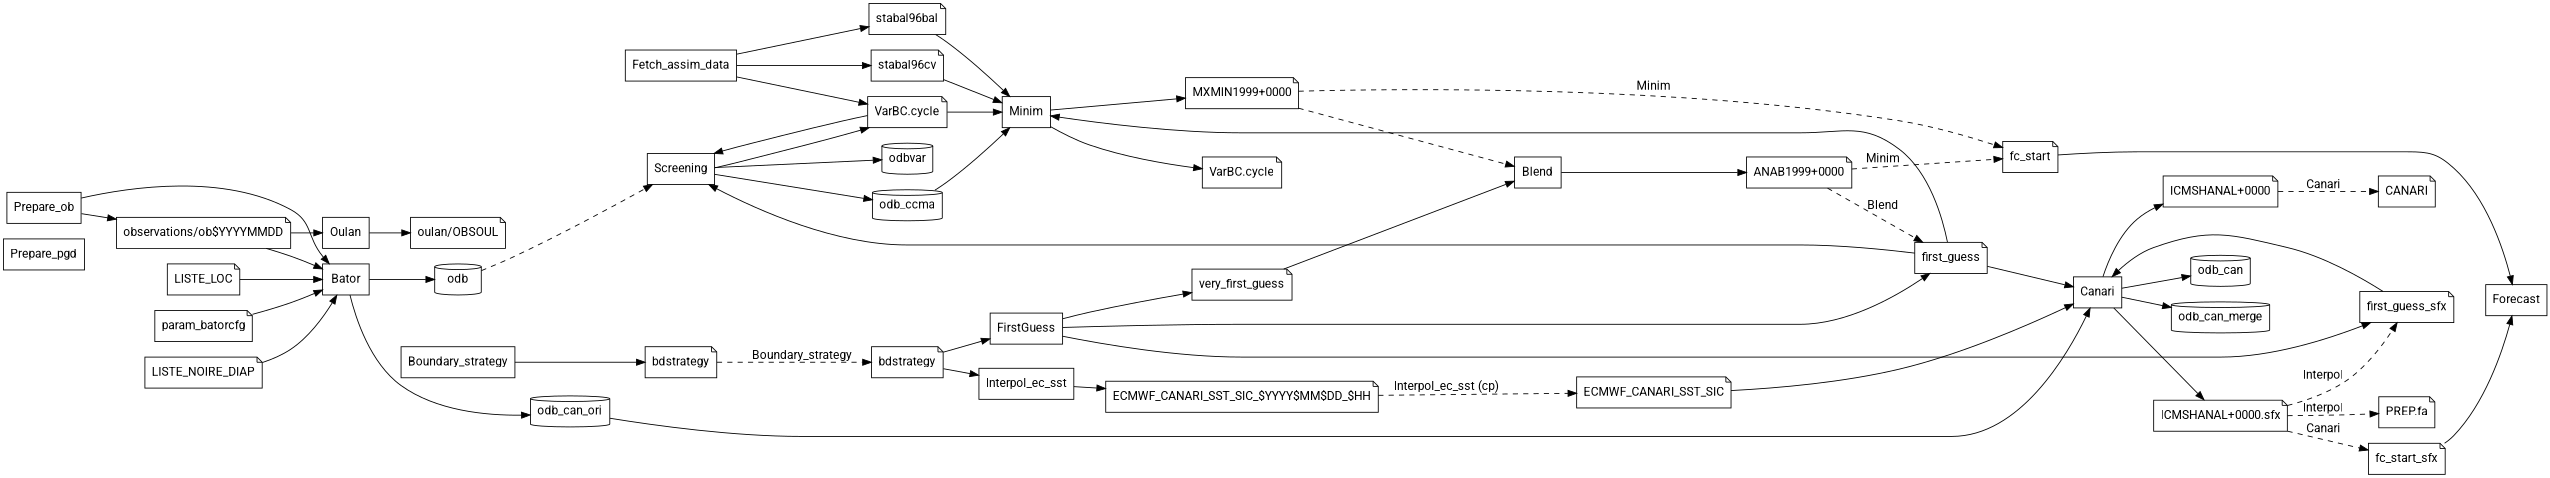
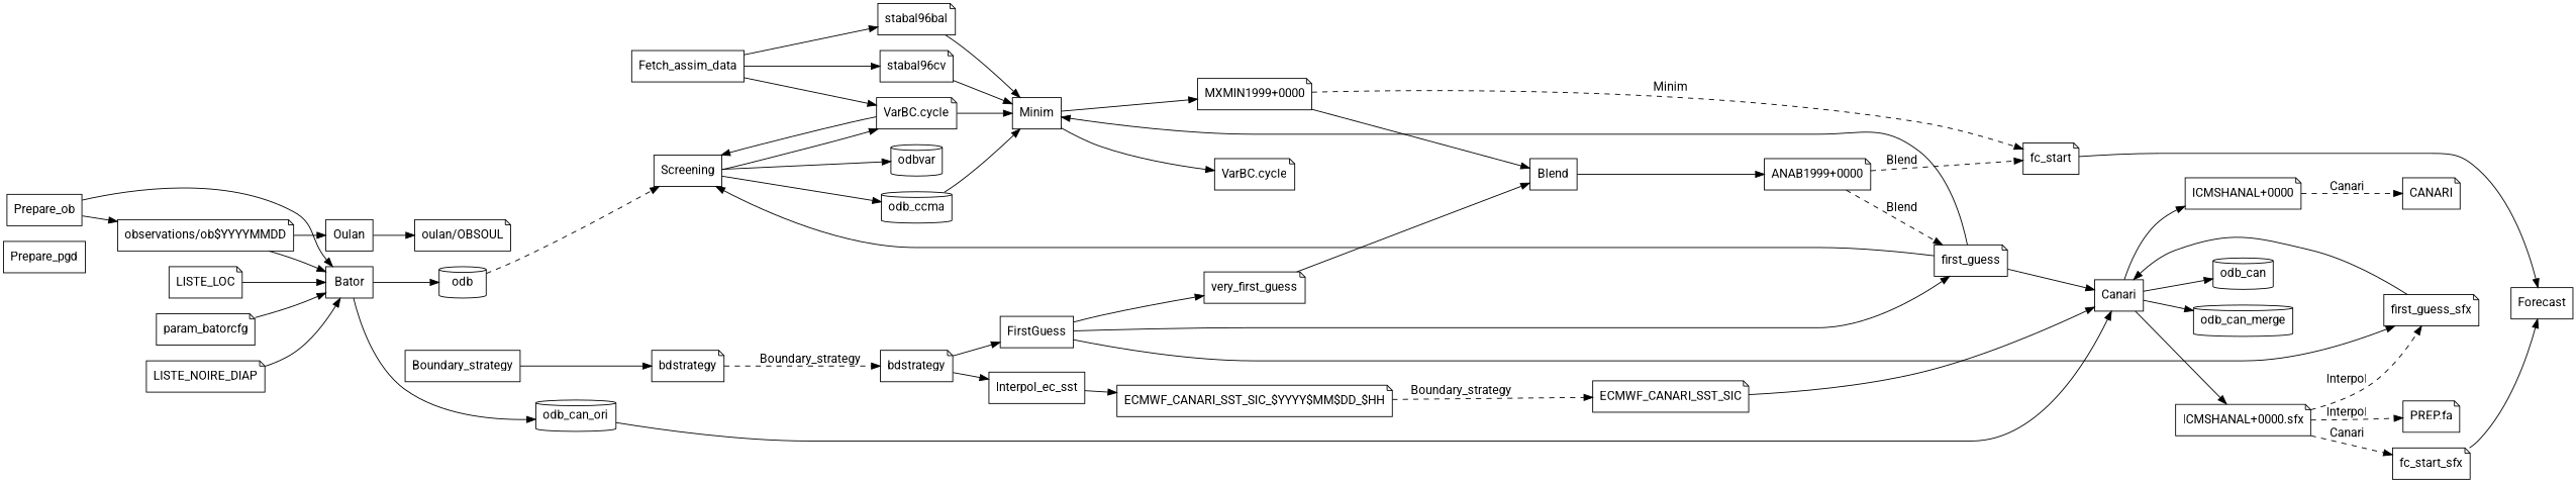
  digraph {
    fontname=Roboto
    rankdir=LR
    node [fontname=Roboto shape=note type=cylinder]
    edge [fontname=Roboto]
    Prepare_pgd [shape=rectangle type=""]
    Prepare_ob [shape=rectangle type=""]
    n3 [label="observations/ob$YYYYMMDD"]
    Bator [shape=rectangle type=""]
    Oulan [shape=rectangle type=""]
    Boundary_strategy [script="Boundary_strategy.pl" shape=rectangle type=""]
    n7 [label=bdstrategy type=""]
    bdstrategy
    odb [shape=cylinder]
    odb_can_ori [shape=cylinder]
    Screening [shape=rectangle type=""]
    Canari [shape=rectangle type=""]
    n13 [label="oulan/OBSOUL"]
    FirstGuess [shape=rectangle type=""]
    first_guess
    very_first_guess
    first_guess_sfx
    Minim [shape=rectangle type=""]
    Blend [shape=rectangle type=""]
    Fetch_assim_data [shape=rectangle type=""]
    n21 [label="VarBC.cycle"]
    stabal96cv
    stabal96bal
    Interpol_ec_sst [shape=rectangle type=""]
    n25 [label="ECMWF_CANARI_SST_SIC_$YYYY$MM$DD_$HH" type=""]
    ECMWF_CANARI_SST_SIC
    n27 [label="ICMSHANAL+0000.sfx" type=""]
    n28 [label="ICMSHANAL+0000" type=""]
    odb_can_merge [shape=cylinder]
    odb_can [shape=cylinder]
    n31 [label="PREP.fa" type=""]
    fc_start_sfx
    CANARI
    odb_ccma [shape=cylinder]
    odbvar [shape=cylinder]
    n36 [label="MXMIN1999+0000" type=""]
    n37 [label="VarBC.cycle" type=""]
    fc_start
    n39 [label="ANAB1999+0000" type=""]
    Forecast [shape=rectangle type=""]
    LISTE_NOIRE_DIAP
    LISTE_LOC
    param_batorcfg
    Prepare_ob -> n3
    Prepare_ob -> Bator
    n3 -> Bator
    n3 -> Oulan
    Bator -> odb
    Bator -> odb_can_ori
    Oulan -> n13
    Boundary_strategy -> n7
    n7 -> bdstrategy [label=Boundary_strategy style=dashed]
    bdstrategy -> FirstGuess
    bdstrategy -> Interpol_ec_sst
    odb -> Screening [style=dashed]
    odb_can_ori -> Canari
    Screening -> n21
    Screening -> odb_ccma
    Screening -> odbvar
    Canari -> n27
    Canari -> n28
    Canari -> odb_can_merge
    Canari -> odb_can
    FirstGuess -> first_guess
    FirstGuess -> very_first_guess
    FirstGuess -> first_guess_sfx
    first_guess -> Screening
    first_guess -> Canari
    first_guess -> Minim
    very_first_guess -> Blend
    first_guess_sfx -> Canari
    Minim -> n36
    Minim -> n37
    Blend -> n39
    Fetch_assim_data -> n21
    Fetch_assim_data -> stabal96cv
    Fetch_assim_data -> stabal96bal
    n21 -> Screening
    n21 -> Minim
    stabal96cv -> Minim
    stabal96bal -> Minim
    Interpol_ec_sst -> n25
-   n25 -> ECMWF_CANARI_SST_SIC [label="Interpol_ec_sst (cp)" style=dashed]
+   n25 -> ECMWF_CANARI_SST_SIC [label=Boundary_strategy style=dashed]
    ECMWF_CANARI_SST_SIC -> Canari
    n27 -> first_guess_sfx [label=Interpol style=dashed weight=0]
    n27 -> n31 [label=Interpol style=dashed]
    n27 -> fc_start_sfx [label=Canari style=dashed]
    n28 -> CANARI [label=Canari style=dashed]
    fc_start_sfx -> Forecast
    odb_ccma -> Minim
-   n36 -> Blend [style=dashed]
+   n36 -> Blend
    n36 -> fc_start [label=Minim style=dashed weight=0]
    fc_start -> Forecast
    n39 -> first_guess [label=Blend style=dashed weight=0]
-   n39 -> fc_start [label=Minim style=dashed]
+   n39 -> fc_start [label=Blend style=dashed]
    LISTE_NOIRE_DIAP -> Bator
    LISTE_LOC -> Bator
    param_batorcfg -> Bator
  }
